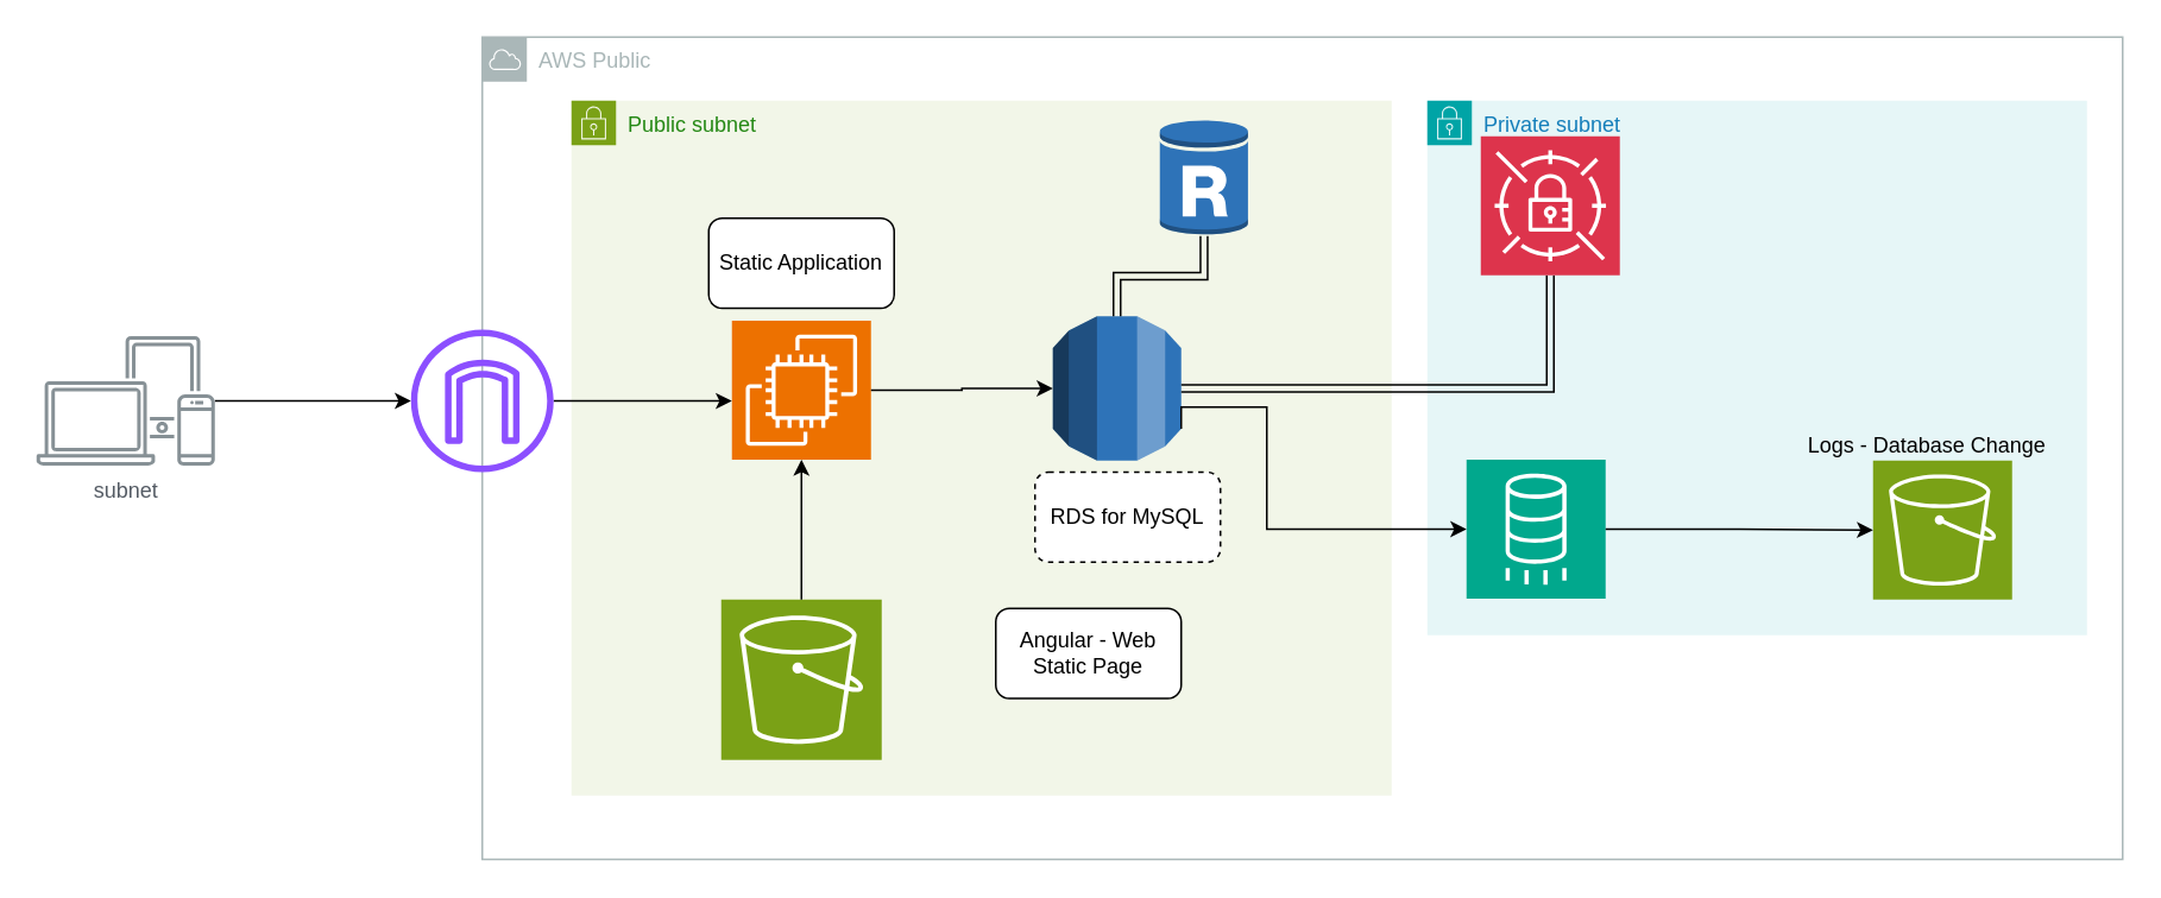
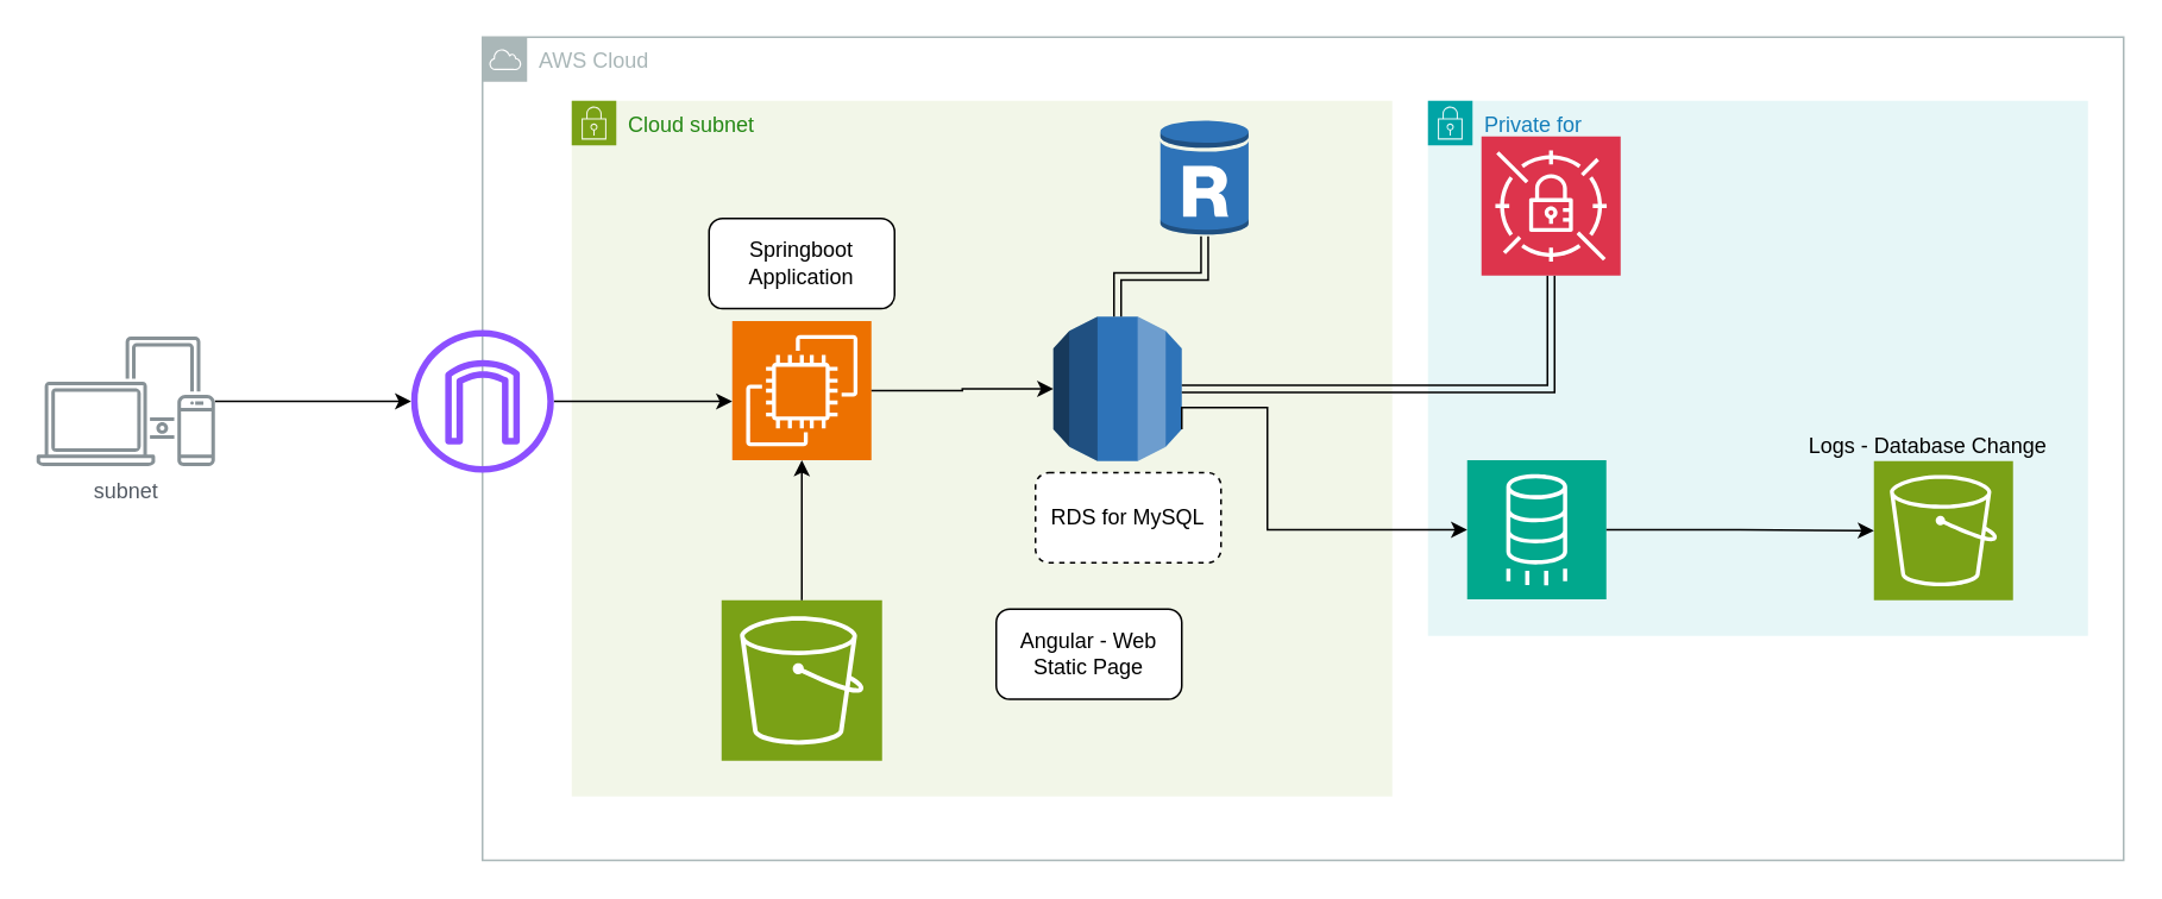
  <mxCell id="0" />
  <mxCell id="1" parent="0" />
- <mxCell id="2" value="AWS Public" style="sketch=0;outlineConnect=0;gradientColor=none;html=1;whiteSpace=wrap;fontSize=12;fontStyle=0;shape=mxgraph.aws4.group;grIcon=mxgraph.aws4.group_aws_cloud;strokeColor=#AAB7B8;fillColor=none;verticalAlign=top;align=left;spacingLeft=30;fontColor=#AAB7B8;dashed=0;" vertex="1" parent="1"><mxGeometry x="270" y="20.25" width="920" height="461.5" as="geometry" /></mxCell>
- <mxCell id="3" value="Private subnet" style="points=[[0,0],[0.25,0],[0.5,0],[0.75,0],[1,0],[1,0.25],[1,0.5],[1,0.75],[1,1],[0.75,1],[0.5,1],[0.25,1],[0,1],[0,0.75],[0,0.5],[0,0.25]];outlineConnect=0;gradientColor=none;html=1;whiteSpace=wrap;fontSize=12;fontStyle=0;container=1;pointerEvents=0;collapsible=0;recursiveResize=0;shape=mxgraph.aws4.group;grIcon=mxgraph.aws4.group_security_group;grStroke=0;strokeColor=#00A4A6;fillColor=#E6F6F7;verticalAlign=top;align=left;spacingLeft=30;fontColor=#147EBA;dashed=0;" vertex="1" parent="1"><mxGeometry x="800" y="56" width="370" height="300" as="geometry" /></mxCell>
- <mxCell id="4" value="Public subnet" style="points=[[0,0],[0.25,0],[0.5,0],[0.75,0],[1,0],[1,0.25],[1,0.5],[1,0.75],[1,1],[0.75,1],[0.5,1],[0.25,1],[0,1],[0,0.75],[0,0.5],[0,0.25]];outlineConnect=0;gradientColor=none;html=1;whiteSpace=wrap;fontSize=12;fontStyle=0;container=1;pointerEvents=0;collapsible=0;recursiveResize=0;shape=mxgraph.aws4.group;grIcon=mxgraph.aws4.group_security_group;grStroke=0;strokeColor=#7AA116;fillColor=#F2F6E8;verticalAlign=top;align=left;spacingLeft=30;fontColor=#248814;dashed=0;" vertex="1" parent="1"><mxGeometry x="320" y="56" width="460" height="390" as="geometry" /></mxCell>
+ <mxCell id="2" value="AWS Cloud" style="sketch=0;outlineConnect=0;gradientColor=none;html=1;whiteSpace=wrap;fontSize=12;fontStyle=0;shape=mxgraph.aws4.group;grIcon=mxgraph.aws4.group_aws_cloud;strokeColor=#AAB7B8;fillColor=none;verticalAlign=top;align=left;spacingLeft=30;fontColor=#AAB7B8;dashed=0;" vertex="1" parent="1"><mxGeometry x="270" y="20.25" width="920" height="461.5" as="geometry" /></mxCell>
+ <mxCell id="3" value="Private for" style="points=[[0,0],[0.25,0],[0.5,0],[0.75,0],[1,0],[1,0.25],[1,0.5],[1,0.75],[1,1],[0.75,1],[0.5,1],[0.25,1],[0,1],[0,0.75],[0,0.5],[0,0.25]];outlineConnect=0;gradientColor=none;html=1;whiteSpace=wrap;fontSize=12;fontStyle=0;container=1;pointerEvents=0;collapsible=0;recursiveResize=0;shape=mxgraph.aws4.group;grIcon=mxgraph.aws4.group_security_group;grStroke=0;strokeColor=#00A4A6;fillColor=#E6F6F7;verticalAlign=top;align=left;spacingLeft=30;fontColor=#147EBA;dashed=0;" vertex="1" parent="1"><mxGeometry x="800" y="56" width="370" height="300" as="geometry" /></mxCell>
+ <mxCell id="4" value="Cloud subnet" style="points=[[0,0],[0.25,0],[0.5,0],[0.75,0],[1,0],[1,0.25],[1,0.5],[1,0.75],[1,1],[0.75,1],[0.5,1],[0.25,1],[0,1],[0,0.75],[0,0.5],[0,0.25]];outlineConnect=0;gradientColor=none;html=1;whiteSpace=wrap;fontSize=12;fontStyle=0;container=1;pointerEvents=0;collapsible=0;recursiveResize=0;shape=mxgraph.aws4.group;grIcon=mxgraph.aws4.group_security_group;grStroke=0;strokeColor=#7AA116;fillColor=#F2F6E8;verticalAlign=top;align=left;spacingLeft=30;fontColor=#248814;dashed=0;" vertex="1" parent="1"><mxGeometry x="320" y="56" width="460" height="390" as="geometry" /></mxCell>
  <mxCell id="5" value="" style="sketch=0;points=[[0,0,0],[0.25,0,0],[0.5,0,0],[0.75,0,0],[1,0,0],[0,1,0],[0.25,1,0],[0.5,1,0],[0.75,1,0],[1,1,0],[0,0.25,0],[0,0.5,0],[0,0.75,0],[1,0.25,0],[1,0.5,0],[1,0.75,0]];outlineConnect=0;fontColor=#232F3E;fillColor=#7AA116;strokeColor=#ffffff;dashed=0;verticalLabelPosition=bottom;verticalAlign=top;align=center;html=1;fontSize=12;fontStyle=0;aspect=fixed;shape=mxgraph.aws4.resourceIcon;resIcon=mxgraph.aws4.s3;" vertex="1" parent="4"><mxGeometry x="84" y="280" width="90" height="90" as="geometry" /></mxCell>
- <mxCell id="6" value="Static Application" style="rounded=1;whiteSpace=wrap;html=1;" vertex="1" parent="4"><mxGeometry x="77" y="66" width="104" height="50.5" as="geometry" /></mxCell>
+ <mxCell id="6" value="Springboot Application" style="rounded=1;whiteSpace=wrap;html=1;" vertex="1" parent="4"><mxGeometry x="77" y="66" width="104" height="50.5" as="geometry" /></mxCell>
  <mxCell id="7" value="" style="outlineConnect=0;dashed=0;verticalLabelPosition=bottom;verticalAlign=top;align=center;html=1;shape=mxgraph.aws3.rds;fillColor=#2E73B8;gradientColor=none;" vertex="1" parent="1"><mxGeometry x="590" y="177" width="72" height="81" as="geometry" /></mxCell>
  <mxCell id="8" style="edgeStyle=orthogonalEdgeStyle;rounded=0;orthogonalLoop=1;jettySize=auto;html=1;" edge="1" parent="1" source="9" target="17"><mxGeometry relative="1" as="geometry" /></mxCell>
  <mxCell id="9" value="subnet" style="sketch=0;outlineConnect=0;gradientColor=none;fontColor=#545B64;strokeColor=none;fillColor=#879196;dashed=0;verticalLabelPosition=bottom;verticalAlign=top;align=center;html=1;fontSize=12;fontStyle=0;aspect=fixed;shape=mxgraph.aws4.illustration_devices;pointerEvents=1" vertex="1" parent="1"><mxGeometry x="20" y="188" width="100" height="73" as="geometry" /></mxCell>
  <mxCell id="10" value="" style="edgeStyle=orthogonalEdgeStyle;rounded=0;orthogonalLoop=1;jettySize=auto;html=1;shape=link;" edge="1" parent="1" source="7" target="11"><mxGeometry relative="1" as="geometry" /></mxCell>
  <mxCell id="11" value="" style="sketch=0;points=[[0,0,0],[0.25,0,0],[0.5,0,0],[0.75,0,0],[1,0,0],[0,1,0],[0.25,1,0],[0.5,1,0],[0.75,1,0],[1,1,0],[0,0.25,0],[0,0.5,0],[0,0.75,0],[1,0.25,0],[1,0.5,0],[1,0.75,0]];outlineConnect=0;fontColor=#232F3E;fillColor=#DD344C;strokeColor=#ffffff;dashed=0;verticalLabelPosition=bottom;verticalAlign=top;align=center;html=1;fontSize=12;fontStyle=0;aspect=fixed;shape=mxgraph.aws4.resourceIcon;resIcon=mxgraph.aws4.secrets_manager;" vertex="1" parent="1"><mxGeometry x="830" y="76" width="78" height="78" as="geometry" /></mxCell>
  <mxCell id="12" value="" style="sketch=0;points=[[0,0,0],[0.25,0,0],[0.5,0,0],[0.75,0,0],[1,0,0],[0,1,0],[0.25,1,0],[0.5,1,0],[0.75,1,0],[1,1,0],[0,0.25,0],[0,0.5,0],[0,0.75,0],[1,0.25,0],[1,0.5,0],[1,0.75,0]];outlineConnect=0;fontColor=#232F3E;fillColor=#ED7100;strokeColor=#ffffff;dashed=0;verticalLabelPosition=bottom;verticalAlign=top;align=center;html=1;fontSize=12;fontStyle=0;aspect=fixed;shape=mxgraph.aws4.resourceIcon;resIcon=mxgraph.aws4.ec2;" vertex="1" parent="1"><mxGeometry x="410" y="179.5" width="78" height="78" as="geometry" /></mxCell>
  <mxCell id="13" value="" style="edgeStyle=orthogonalEdgeStyle;rounded=0;orthogonalLoop=1;jettySize=auto;html=1;entryX=0;entryY=0.578;entryDx=0;entryDy=0;entryPerimeter=0;" edge="1" parent="1" source="17" target="12"><mxGeometry relative="1" as="geometry"><mxPoint x="450" y="221" as="targetPoint" /></mxGeometry></mxCell>
  <mxCell id="14" value="" style="edgeStyle=orthogonalEdgeStyle;rounded=0;orthogonalLoop=1;jettySize=auto;html=1;entryX=0;entryY=0.5;entryDx=0;entryDy=0;entryPerimeter=0;" edge="1" parent="1" source="12" target="7"><mxGeometry relative="1" as="geometry"><mxPoint x="697" y="180" as="targetPoint" /></mxGeometry></mxCell>
  <mxCell id="15" value="" style="edgeStyle=orthogonalEdgeStyle;rounded=0;orthogonalLoop=1;jettySize=auto;html=1;shape=link;" edge="1" parent="1" source="7" target="16"><mxGeometry relative="1" as="geometry" /></mxCell>
  <mxCell id="16" value="" style="outlineConnect=0;dashed=0;verticalLabelPosition=bottom;verticalAlign=top;align=center;html=1;shape=mxgraph.aws3.rds_db_instance_read_replica;fillColor=#2E73B8;gradientColor=none;" vertex="1" parent="1"><mxGeometry x="650" y="66" width="49.5" height="66" as="geometry" /></mxCell>
  <mxCell id="17" value="" style="sketch=0;outlineConnect=0;fontColor=#232F3E;gradientColor=none;fillColor=#8C4FFF;strokeColor=none;dashed=0;verticalLabelPosition=bottom;verticalAlign=top;align=center;html=1;fontSize=12;fontStyle=0;aspect=fixed;pointerEvents=1;shape=mxgraph.aws4.internet_gateway;" vertex="1" parent="1"><mxGeometry x="230" y="184.5" width="80" height="80" as="geometry" /></mxCell>
  <mxCell id="18" value="" style="sketch=0;points=[[0,0,0],[0.25,0,0],[0.5,0,0],[0.75,0,0],[1,0,0],[0,1,0],[0.25,1,0],[0.5,1,0],[0.75,1,0],[1,1,0],[0,0.25,0],[0,0.5,0],[0,0.75,0],[1,0.25,0],[1,0.5,0],[1,0.75,0]];outlineConnect=0;fontColor=#232F3E;fillColor=#01A88D;strokeColor=#ffffff;dashed=0;verticalLabelPosition=bottom;verticalAlign=top;align=center;html=1;fontSize=12;fontStyle=0;aspect=fixed;shape=mxgraph.aws4.resourceIcon;resIcon=mxgraph.aws4.database_migration_service;" vertex="1" parent="1"><mxGeometry x="822" y="257.5" width="78" height="78" as="geometry" /></mxCell>
  <mxCell id="19" style="edgeStyle=orthogonalEdgeStyle;rounded=0;orthogonalLoop=1;jettySize=auto;html=1;entryX=0;entryY=0.5;entryDx=0;entryDy=0;entryPerimeter=0;exitX=1;exitY=0.78;exitDx=0;exitDy=0;exitPerimeter=0;" edge="1" parent="1" source="7" target="18"><mxGeometry relative="1" as="geometry"><mxPoint x="630" y="296" as="sourcePoint" /><Array as="points"><mxPoint x="710" y="228" /><mxPoint x="710" y="297" /></Array></mxGeometry></mxCell>
  <mxCell id="20" value="RDS for MySQL" style="rounded=1;whiteSpace=wrap;html=1;dashed=1;" vertex="1" parent="1"><mxGeometry x="580" y="264.5" width="104" height="50.5" as="geometry" /></mxCell>
  <mxCell id="21" value="" style="sketch=0;points=[[0,0,0],[0.25,0,0],[0.5,0,0],[0.75,0,0],[1,0,0],[0,1,0],[0.25,1,0],[0.5,1,0],[0.75,1,0],[1,1,0],[0,0.25,0],[0,0.5,0],[0,0.75,0],[1,0.25,0],[1,0.5,0],[1,0.75,0]];outlineConnect=0;fontColor=#232F3E;fillColor=#7AA116;strokeColor=#ffffff;dashed=0;verticalLabelPosition=bottom;verticalAlign=top;align=center;html=1;fontSize=12;fontStyle=0;aspect=fixed;shape=mxgraph.aws4.resourceIcon;resIcon=mxgraph.aws4.s3;" vertex="1" parent="1"><mxGeometry x="1050" y="258" width="78" height="78" as="geometry" /></mxCell>
  <mxCell id="22" style="edgeStyle=orthogonalEdgeStyle;rounded=0;orthogonalLoop=1;jettySize=auto;html=1;entryX=0;entryY=0.5;entryDx=0;entryDy=0;entryPerimeter=0;" edge="1" parent="1" source="18" target="21"><mxGeometry relative="1" as="geometry" /></mxCell>
  <mxCell id="23" value="" style="edgeStyle=orthogonalEdgeStyle;rounded=0;orthogonalLoop=1;jettySize=auto;html=1;" edge="1" parent="1" source="5" target="12"><mxGeometry relative="1" as="geometry" /></mxCell>
  <mxCell id="24" value="Logs - Database Change" style="text;html=1;align=center;verticalAlign=middle;resizable=0;points=[];autosize=1;strokeColor=none;fillColor=none;" vertex="1" parent="1"><mxGeometry x="1000" y="234.5" width="160" height="30" as="geometry" /></mxCell>
  <mxCell id="25" value="Angular - Web Static Page" style="rounded=1;whiteSpace=wrap;html=1;" vertex="1" parent="1"><mxGeometry x="558" y="341" width="104" height="50.5" as="geometry" /></mxCell>
